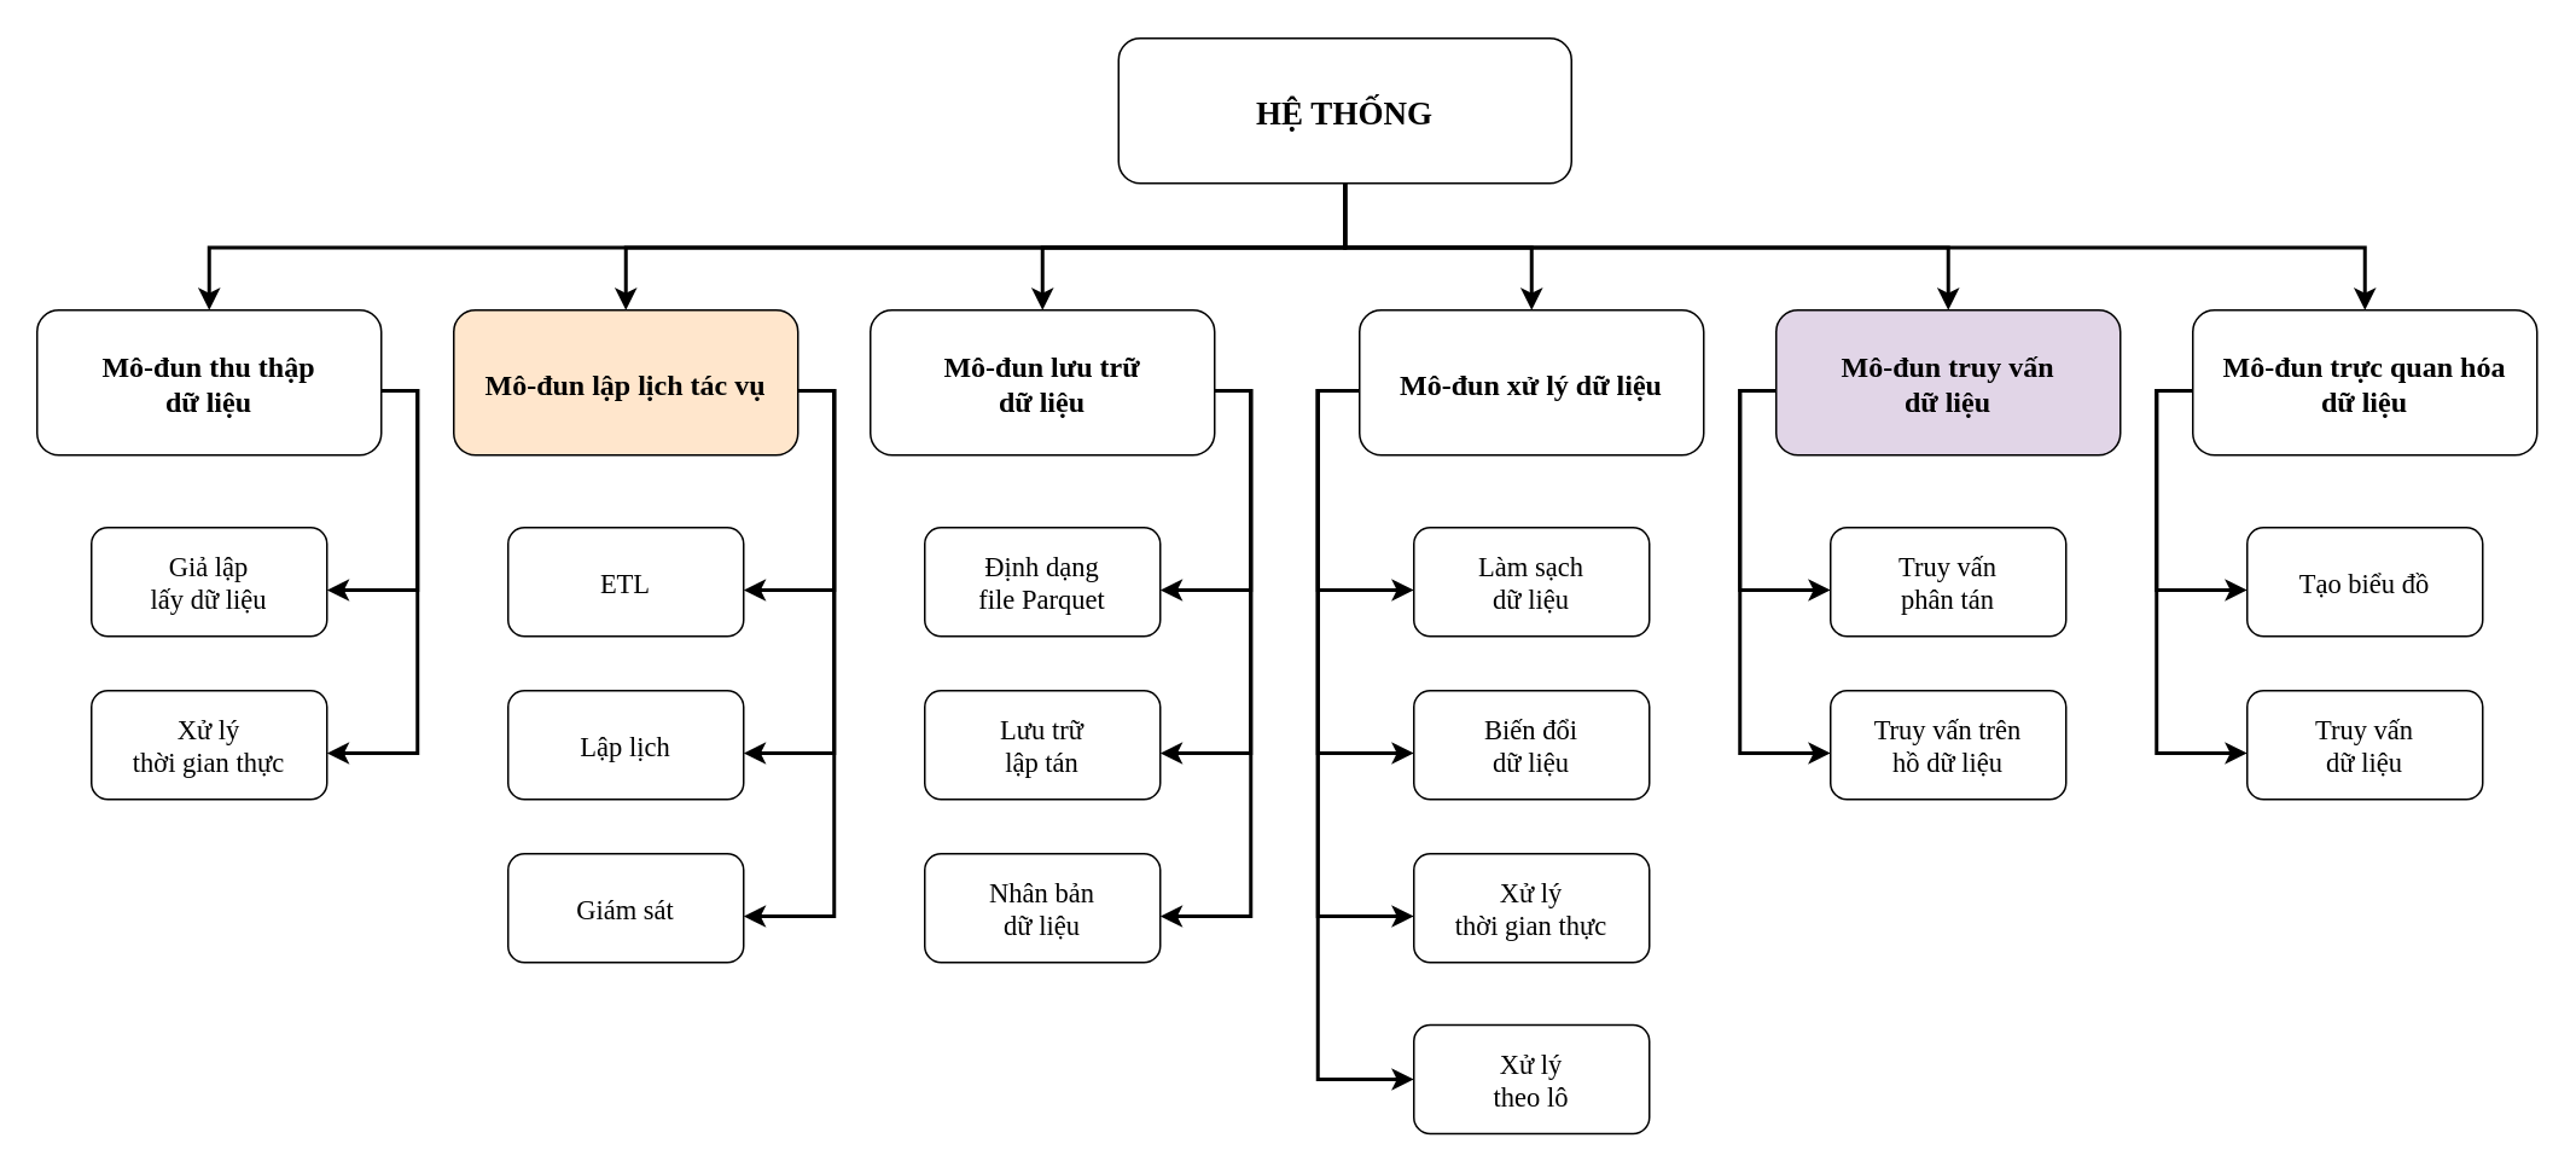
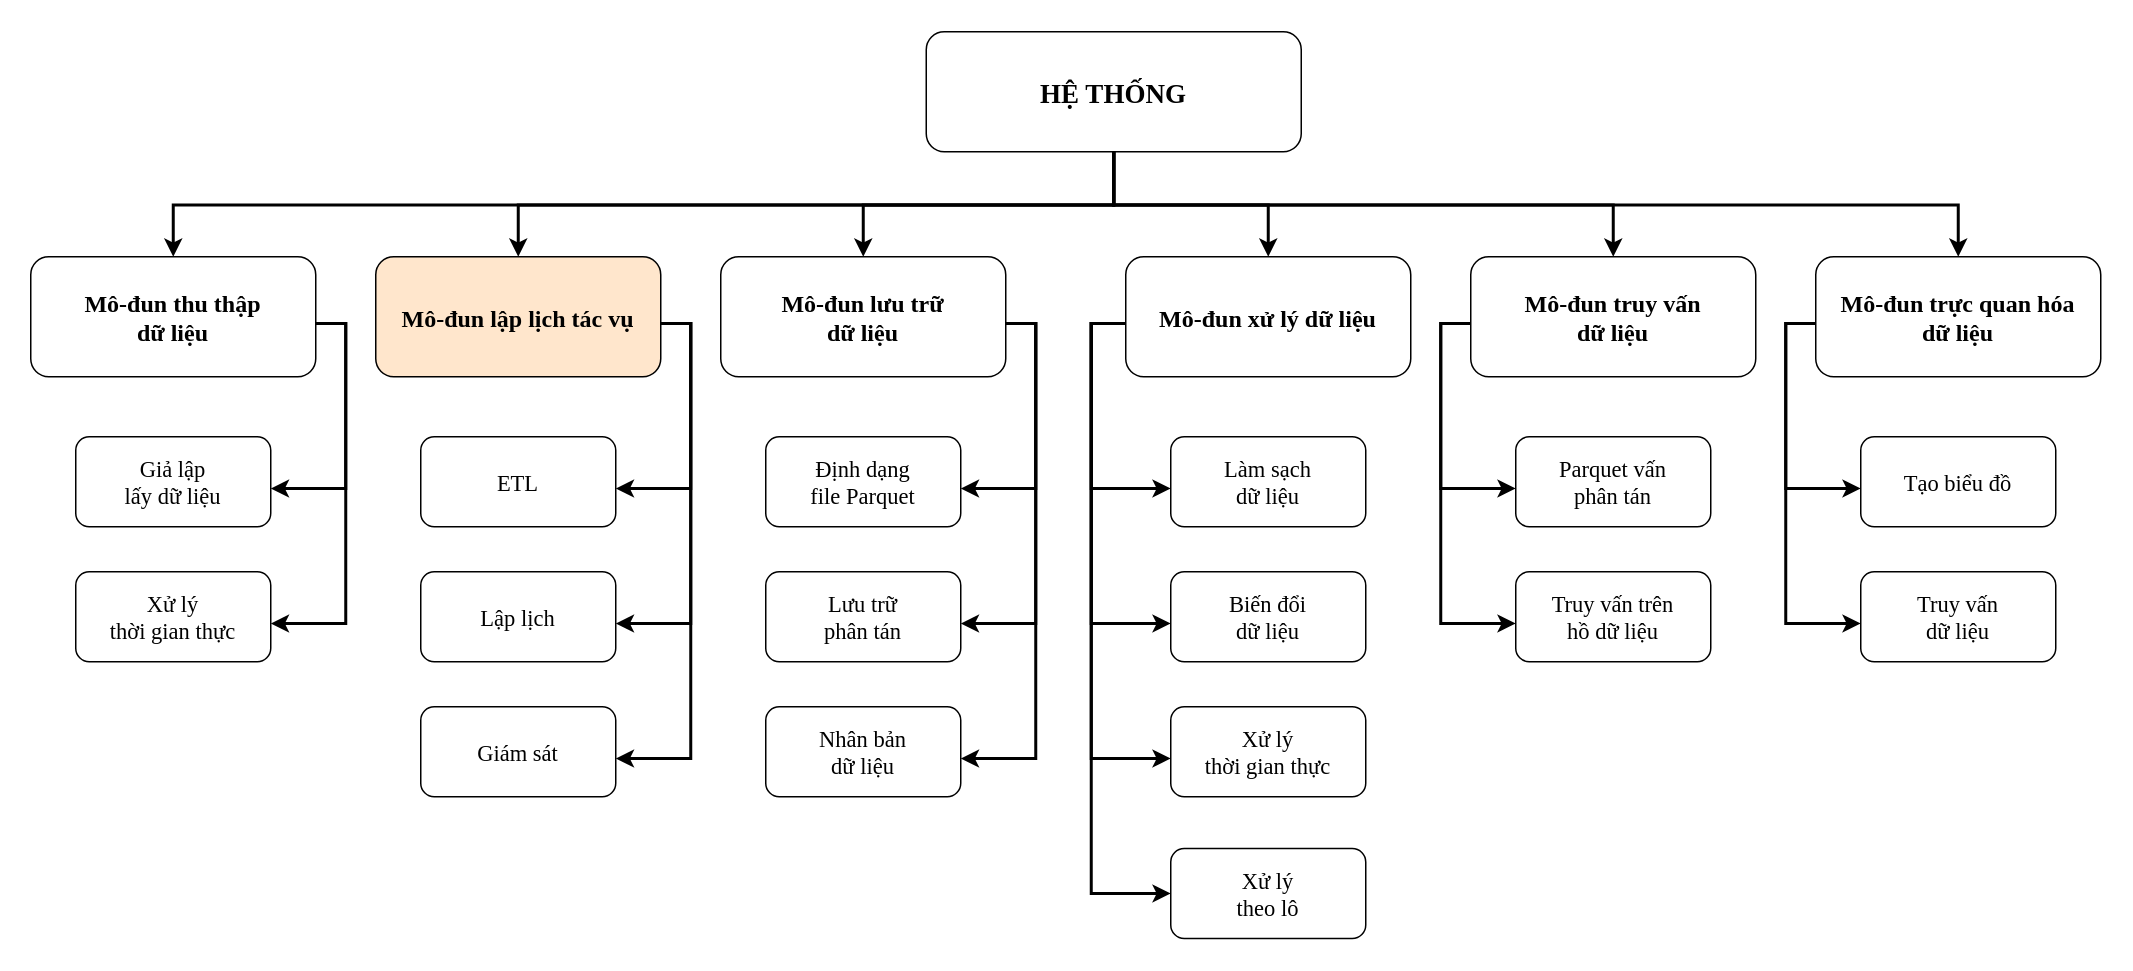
  <mxCell id="0" />
  <mxCell id="1" parent="0" />
  <mxCell id="2" value="HỆ THỐNG" style="rounded=1;fontStyle=1;fontFamily=Tahoma;fontSize=18;" parent="1" vertex="1"><mxGeometry x="617" y="20.5" width="250" height="80" as="geometry" /></mxCell>
- <mxCell id="3" value="Mô-đun truy vấn&#10;dữ liệu" style="rounded=1;fontStyle=1;fontFamily=Tahoma;fontSize=16;fillColor=#e1d5e7;" parent="1" vertex="1"><mxGeometry x="980" y="170.5" width="190" height="80" as="geometry" /></mxCell>
+ <mxCell id="3" value="Mô-đun truy vấn&#10;dữ liệu" style="rounded=1;fontStyle=1;fontFamily=Tahoma;fontSize=16;" parent="1" vertex="1"><mxGeometry x="980" y="170.5" width="190" height="80" as="geometry" /></mxCell>
  <mxCell id="4" value="" style="edgeStyle=elbowEdgeStyle;elbow=vertical;strokeWidth=2;rounded=0" parent="1" source="2" target="3" edge="1"><mxGeometry x="337" y="215.5" width="100" height="100" as="geometry"><mxPoint x="197" y="150.5" as="sourcePoint" /><mxPoint x="297" y="50.5" as="targetPoint" /></mxGeometry></mxCell>
  <mxCell id="5" value="Mô-đun xử lý dữ liệu" style="rounded=1;fontStyle=1;fontFamily=Tahoma;fontSize=16;" parent="1" vertex="1"><mxGeometry x="750" y="170.5" width="190" height="80" as="geometry" /></mxCell>
  <mxCell id="6" value="Mô-đun lưu trữ&#10;dữ liệu" style="rounded=1;fontStyle=1;fontFamily=Tahoma;fontSize=16;" parent="1" vertex="1"><mxGeometry x="480" y="170.5" width="190" height="80" as="geometry" /></mxCell>
  <mxCell id="7" value="Mô-đun lập lịch tác vụ" style="rounded=1;fontStyle=1;fontFamily=Tahoma;fontSize=16;fillColor=#ffe6cc;" parent="1" vertex="1"><mxGeometry x="250" y="170.5" width="190" height="80" as="geometry" /></mxCell>
  <mxCell id="8" value="ETL" style="rounded=1;fontStyle=0;fontFamily=Tahoma;fontSize=15;" parent="1" vertex="1"><mxGeometry x="280" y="290.5" width="130" height="60" as="geometry" /></mxCell>
  <mxCell id="9" value="Lập lịch" style="rounded=1;fontStyle=0;fontFamily=Tahoma;fontSize=15;" parent="1" vertex="1"><mxGeometry x="280" y="380.5" width="130" height="60" as="geometry" /></mxCell>
  <mxCell id="10" value="Giám sát" style="rounded=1;fontStyle=0;fontFamily=Tahoma;fontSize=15;" parent="1" vertex="1"><mxGeometry x="280" y="470.5" width="130" height="60" as="geometry" /></mxCell>
  <mxCell id="11" value="" style="edgeStyle=elbowEdgeStyle;elbow=vertical;strokeWidth=2;rounded=0" parent="1" source="2" target="6" edge="1"><mxGeometry x="347" y="225.5" width="100" height="100" as="geometry"><mxPoint x="722" y="110.5" as="sourcePoint" /><mxPoint x="1327" y="180.5" as="targetPoint" /></mxGeometry></mxCell>
  <mxCell id="12" value="" style="edgeStyle=elbowEdgeStyle;elbow=vertical;strokeWidth=2;rounded=0" parent="1" source="2" target="7" edge="1"><mxGeometry x="-23" y="135.5" width="100" height="100" as="geometry"><mxPoint x="-163" y="70.5" as="sourcePoint" /><mxPoint x="-63" y="-29.5" as="targetPoint" /></mxGeometry></mxCell>
  <mxCell id="13" value="Mô-đun trực quan hóa&#10;dữ liệu" style="rounded=1;fontStyle=1;fontFamily=Tahoma;fontSize=16;" parent="1" vertex="1"><mxGeometry x="1210" y="170.5" width="190" height="80" as="geometry" /></mxCell>
  <mxCell id="14" value="" style="edgeStyle=elbowEdgeStyle;elbow=vertical;strokeWidth=2;rounded=0;entryX=0.5;entryY=0;entryDx=0;entryDy=0;exitX=0.5;exitY=1;exitDx=0;exitDy=0;" parent="1" source="2" target="13" edge="1"><mxGeometry x="337" y="215.5" width="100" height="100" as="geometry"><mxPoint x="722" y="111" as="sourcePoint" /><mxPoint x="1327" y="181" as="targetPoint" /></mxGeometry></mxCell>
  <mxCell id="15" value="Mô-đun thu thập&#10;dữ liệu" style="rounded=1;fontStyle=1;fontFamily=Tahoma;fontSize=16;" parent="1" vertex="1"><mxGeometry x="20" y="170.5" width="190" height="80" as="geometry" /></mxCell>
  <mxCell id="16" value="" style="edgeStyle=elbowEdgeStyle;elbow=vertical;strokeWidth=2;rounded=0;entryX=0.5;entryY=0;entryDx=0;entryDy=0;exitX=0.5;exitY=1;exitDx=0;exitDy=0;" parent="1" source="2" target="15" edge="1"><mxGeometry x="-23" y="135.5" width="100" height="100" as="geometry"><mxPoint x="722" y="111" as="sourcePoint" /><mxPoint x="72" y="181" as="targetPoint" /></mxGeometry></mxCell>
  <mxCell id="17" value="" style="edgeStyle=elbowEdgeStyle;elbow=vertical;strokeWidth=2;rounded=0;entryX=0.5;entryY=0;entryDx=0;entryDy=0;" parent="1" source="2" target="5" edge="1"><mxGeometry x="337" y="215.5" width="100" height="100" as="geometry"><mxPoint x="720" y="105" as="sourcePoint" /><mxPoint x="1745" y="181" as="targetPoint" /></mxGeometry></mxCell>
  <mxCell id="18" value="Định dạng&#10;file Parquet" style="rounded=1;fontStyle=0;fontFamily=Tahoma;fontSize=15;" parent="1" vertex="1"><mxGeometry x="510" y="290.5" width="130" height="60" as="geometry" /></mxCell>
- <mxCell id="19" value="Lưu trữ&#10;lập tán" style="rounded=1;fontStyle=0;fontFamily=Tahoma;fontSize=15;" parent="1" vertex="1"><mxGeometry x="510" y="380.5" width="130" height="60" as="geometry" /></mxCell>
+ <mxCell id="19" value="Lưu trữ&#10;phân tán" style="rounded=1;fontStyle=0;fontFamily=Tahoma;fontSize=15;" parent="1" vertex="1"><mxGeometry x="510" y="380.5" width="130" height="60" as="geometry" /></mxCell>
  <mxCell id="20" value="Nhân bản&#10;dữ liệu" style="rounded=1;fontStyle=0;fontFamily=Tahoma;fontSize=15;" parent="1" vertex="1"><mxGeometry x="510" y="470.5" width="130" height="60" as="geometry" /></mxCell>
  <mxCell id="21" value="" style="edgeStyle=elbowEdgeStyle;elbow=horizontal;strokeWidth=2;rounded=0;entryX=1;entryY=0.5;entryDx=0;entryDy=0;exitX=1;exitY=0.5;exitDx=0;exitDy=0;" parent="1" edge="1"><mxGeometry x="-23" y="135.5" width="100" height="100" as="geometry"><mxPoint x="670" y="215" as="sourcePoint" /><mxPoint x="640" y="505" as="targetPoint" /><Array as="points"><mxPoint x="690" y="359.5" /></Array></mxGeometry></mxCell>
  <mxCell id="22" value="" style="edgeStyle=elbowEdgeStyle;elbow=horizontal;strokeWidth=2;rounded=0;entryX=1;entryY=0.5;entryDx=0;entryDy=0;exitX=1;exitY=0.5;exitDx=0;exitDy=0;" parent="1" edge="1"><mxGeometry x="-23" y="135.5" width="100" height="100" as="geometry"><mxPoint x="670" y="215" as="sourcePoint" /><mxPoint x="640" y="415" as="targetPoint" /><Array as="points"><mxPoint x="690" y="319.5" /></Array></mxGeometry></mxCell>
  <mxCell id="23" value="" style="edgeStyle=elbowEdgeStyle;elbow=horizontal;strokeWidth=2;rounded=0;entryX=1;entryY=0.5;entryDx=0;entryDy=0;exitX=1;exitY=0.5;exitDx=0;exitDy=0;" parent="1" edge="1"><mxGeometry x="-23" y="135.5" width="100" height="100" as="geometry"><mxPoint x="670" y="215" as="sourcePoint" /><mxPoint x="640" y="325" as="targetPoint" /><Array as="points"><mxPoint x="690" y="269.5" /></Array></mxGeometry></mxCell>
  <mxCell id="24" value="Giả lập&#10;lấy dữ liệu" style="rounded=1;fontStyle=0;fontFamily=Tahoma;fontSize=15;" parent="1" vertex="1"><mxGeometry x="50" y="290.5" width="130" height="60" as="geometry" /></mxCell>
  <mxCell id="25" value="Xử lý&#10;thời gian thực" style="rounded=1;fontStyle=0;fontFamily=Tahoma;fontSize=15;" parent="1" vertex="1"><mxGeometry x="50" y="380.5" width="130" height="60" as="geometry" /></mxCell>
  <mxCell id="26" value="Làm sạch&#10;dữ liệu" style="rounded=1;fontStyle=0;fontFamily=Tahoma;fontSize=15;" parent="1" vertex="1"><mxGeometry x="780" y="290.5" width="130" height="60" as="geometry" /></mxCell>
  <mxCell id="27" value="Biến đổi&#10;dữ liệu" style="rounded=1;fontStyle=0;fontFamily=Tahoma;fontSize=15;" parent="1" vertex="1"><mxGeometry x="780" y="380.5" width="130" height="60" as="geometry" /></mxCell>
  <mxCell id="28" value="Xử lý&#10;thời gian thực" style="rounded=1;fontStyle=0;fontFamily=Tahoma;fontSize=15;" parent="1" vertex="1"><mxGeometry x="780" y="470.5" width="130" height="60" as="geometry" /></mxCell>
  <mxCell id="29" value="Xử lý&#10;theo lô" style="rounded=1;fontStyle=0;fontFamily=Tahoma;fontSize=15;" parent="1" vertex="1"><mxGeometry x="780" y="565" width="130" height="60" as="geometry" /></mxCell>
  <mxCell id="30" value="" style="edgeStyle=elbowEdgeStyle;elbow=horizontal;strokeWidth=2;rounded=0" parent="1" edge="1"><mxGeometry x="-23" y="135.5" width="100" height="100" as="geometry"><mxPoint x="750" y="215" as="sourcePoint" /><mxPoint x="780" y="505" as="targetPoint" /><Array as="points"><mxPoint x="727" y="359" /></Array></mxGeometry></mxCell>
  <mxCell id="31" value="" style="edgeStyle=elbowEdgeStyle;elbow=horizontal;strokeWidth=2;rounded=0" parent="1" edge="1"><mxGeometry x="-23" y="135.5" width="100" height="100" as="geometry"><mxPoint x="750" y="215" as="sourcePoint" /><mxPoint x="780" y="325" as="targetPoint" /><Array as="points"><mxPoint x="727" y="279" /></Array></mxGeometry></mxCell>
  <mxCell id="32" value="" style="edgeStyle=elbowEdgeStyle;elbow=horizontal;strokeWidth=2;rounded=0" parent="1" edge="1"><mxGeometry x="-23" y="135.5" width="100" height="100" as="geometry"><mxPoint x="750" y="215" as="sourcePoint" /><mxPoint x="780" y="415" as="targetPoint" /><Array as="points"><mxPoint x="727" y="319" /></Array></mxGeometry></mxCell>
  <mxCell id="33" value="" style="edgeStyle=elbowEdgeStyle;elbow=horizontal;strokeWidth=2;rounded=0" parent="1" edge="1"><mxGeometry x="-23" y="135.5" width="100" height="100" as="geometry"><mxPoint x="750" y="215" as="sourcePoint" /><mxPoint x="780" y="595" as="targetPoint" /><Array as="points"><mxPoint x="727" y="449" /></Array></mxGeometry></mxCell>
- <mxCell id="34" value="Truy vấn&#10;phân tán" style="rounded=1;fontStyle=0;fontFamily=Tahoma;fontSize=15;" parent="1" vertex="1"><mxGeometry x="1010" y="290.5" width="130" height="60" as="geometry" /></mxCell>
+ <mxCell id="34" value="Parquet vấn&#10;phân tán" style="rounded=1;fontStyle=0;fontFamily=Tahoma;fontSize=15;" parent="1" vertex="1"><mxGeometry x="1010" y="290.5" width="130" height="60" as="geometry" /></mxCell>
  <mxCell id="35" value="Truy vấn trên&#10;hồ dữ liệu" style="rounded=1;fontStyle=0;fontFamily=Tahoma;fontSize=15;" parent="1" vertex="1"><mxGeometry x="1010" y="380.5" width="130" height="60" as="geometry" /></mxCell>
  <mxCell id="36" value="Tạo biểu đồ" style="rounded=1;fontStyle=0;fontFamily=Tahoma;fontSize=15;" parent="1" vertex="1"><mxGeometry x="1240" y="290.5" width="130" height="60" as="geometry" /></mxCell>
  <mxCell id="37" value="Truy vấn&#10;dữ liệu" style="rounded=1;fontStyle=0;fontFamily=Tahoma;fontSize=15;" parent="1" vertex="1"><mxGeometry x="1240" y="380.5" width="130" height="60" as="geometry" /></mxCell>
  <mxCell id="38" value="" style="edgeStyle=elbowEdgeStyle;elbow=horizontal;strokeWidth=2;rounded=0" parent="1" edge="1"><mxGeometry x="-23" y="135.5" width="100" height="100" as="geometry"><mxPoint x="980" y="215" as="sourcePoint" /><mxPoint x="1010" y="415" as="targetPoint" /><Array as="points"><mxPoint x="960" y="309" /></Array></mxGeometry></mxCell>
  <mxCell id="39" value="" style="edgeStyle=elbowEdgeStyle;elbow=horizontal;strokeWidth=2;rounded=0" parent="1" edge="1"><mxGeometry x="-23" y="135.5" width="100" height="100" as="geometry"><mxPoint x="980" y="215" as="sourcePoint" /><mxPoint x="1010" y="325" as="targetPoint" /><Array as="points"><mxPoint x="960" y="269" /></Array></mxGeometry></mxCell>
  <mxCell id="40" value="" style="edgeStyle=elbowEdgeStyle;elbow=horizontal;strokeWidth=2;rounded=0" parent="1" edge="1"><mxGeometry x="-23" y="135.5" width="100" height="100" as="geometry"><mxPoint x="1210" y="215" as="sourcePoint" /><mxPoint x="1240" y="325" as="targetPoint" /><Array as="points"><mxPoint x="1190" y="269" /></Array></mxGeometry></mxCell>
  <mxCell id="41" value="" style="edgeStyle=elbowEdgeStyle;elbow=horizontal;strokeWidth=2;rounded=0" parent="1" edge="1"><mxGeometry x="-23" y="135.5" width="100" height="100" as="geometry"><mxPoint x="1210" y="215" as="sourcePoint" /><mxPoint x="1240" y="415" as="targetPoint" /><Array as="points"><mxPoint x="1190" y="309" /></Array></mxGeometry></mxCell>
  <mxCell id="42" value="" style="edgeStyle=elbowEdgeStyle;elbow=horizontal;strokeWidth=2;rounded=0;entryX=1;entryY=0.5;entryDx=0;entryDy=0;exitX=1;exitY=0.5;exitDx=0;exitDy=0;" parent="1" edge="1"><mxGeometry x="-23" y="135.5" width="100" height="100" as="geometry"><mxPoint x="440" y="215" as="sourcePoint" /><mxPoint x="410" y="325" as="targetPoint" /><Array as="points"><mxPoint x="460" y="269.5" /></Array></mxGeometry></mxCell>
  <mxCell id="43" value="" style="edgeStyle=elbowEdgeStyle;elbow=horizontal;strokeWidth=2;rounded=0;entryX=1;entryY=0.5;entryDx=0;entryDy=0;exitX=1;exitY=0.5;exitDx=0;exitDy=0;" parent="1" edge="1"><mxGeometry x="-23" y="135.5" width="100" height="100" as="geometry"><mxPoint x="440" y="215" as="sourcePoint" /><mxPoint x="410" y="415" as="targetPoint" /><Array as="points"><mxPoint x="460" y="319.5" /></Array></mxGeometry></mxCell>
  <mxCell id="44" value="" style="edgeStyle=elbowEdgeStyle;elbow=horizontal;strokeWidth=2;rounded=0;entryX=1;entryY=0.5;entryDx=0;entryDy=0;exitX=1;exitY=0.5;exitDx=0;exitDy=0;" parent="1" edge="1"><mxGeometry x="-23" y="135.5" width="100" height="100" as="geometry"><mxPoint x="440" y="215" as="sourcePoint" /><mxPoint x="410" y="505" as="targetPoint" /><Array as="points"><mxPoint x="460" y="359.5" /></Array></mxGeometry></mxCell>
  <mxCell id="45" value="" style="edgeStyle=elbowEdgeStyle;elbow=horizontal;strokeWidth=2;rounded=0;entryX=1;entryY=0.5;entryDx=0;entryDy=0;exitX=1;exitY=0.5;exitDx=0;exitDy=0;" parent="1" edge="1"><mxGeometry x="-23" y="135.5" width="100" height="100" as="geometry"><mxPoint x="210" y="215" as="sourcePoint" /><mxPoint x="180" y="325" as="targetPoint" /><Array as="points"><mxPoint x="230" y="269.5" /></Array></mxGeometry></mxCell>
  <mxCell id="46" value="" style="edgeStyle=elbowEdgeStyle;elbow=horizontal;strokeWidth=2;rounded=0;entryX=1;entryY=0.5;entryDx=0;entryDy=0;exitX=1;exitY=0.5;exitDx=0;exitDy=0;" parent="1" edge="1"><mxGeometry x="-23" y="135.5" width="100" height="100" as="geometry"><mxPoint x="210" y="215" as="sourcePoint" /><mxPoint x="180" y="415" as="targetPoint" /><Array as="points"><mxPoint x="230" y="319.5" /></Array></mxGeometry></mxCell>
